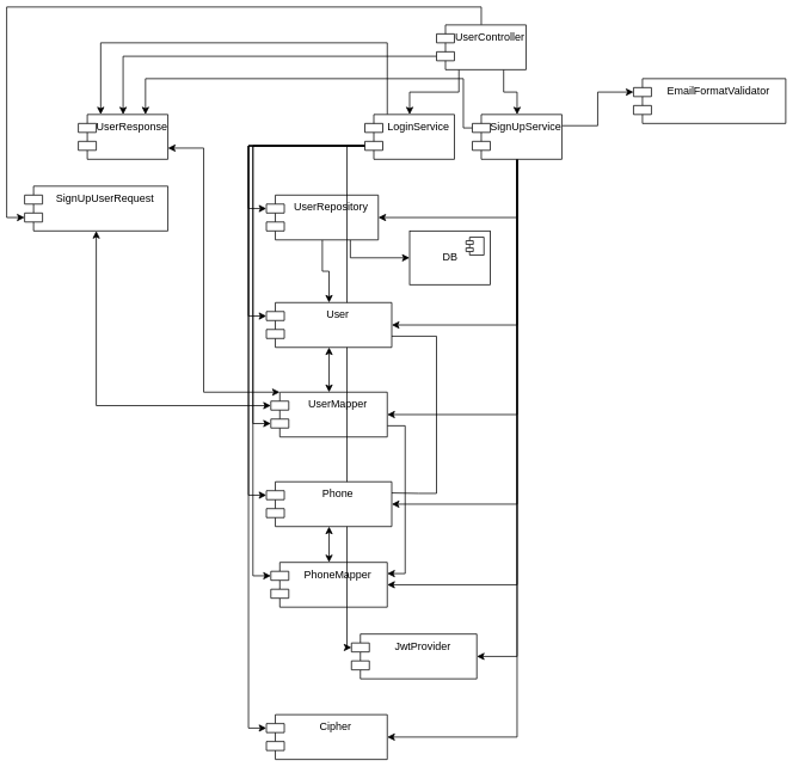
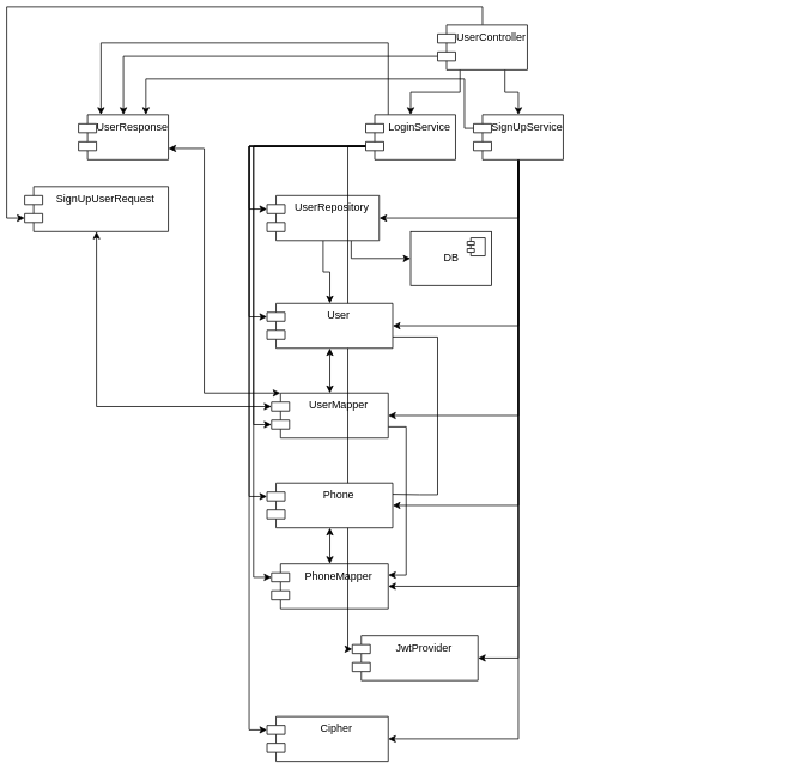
  <mxCell id="0" />
  <mxCell id="1" parent="0" />
  <mxCell id="2" style="edgeStyle=orthogonalEdgeStyle;rounded=0;orthogonalLoop=1;jettySize=auto;html=1;exitX=0.5;exitY=1;exitDx=0;exitDy=0;entryX=1;entryY=0.5;entryDx=0;entryDy=0;" edge="1" parent="1" source="11" target="19"><mxGeometry relative="1" as="geometry" /></mxCell>
  <mxCell id="3" style="edgeStyle=orthogonalEdgeStyle;rounded=0;orthogonalLoop=1;jettySize=auto;html=1;exitX=0.5;exitY=1;exitDx=0;exitDy=0;entryX=1;entryY=0.5;entryDx=0;entryDy=0;" edge="1" parent="1" source="11" target="25"><mxGeometry relative="1" as="geometry" /></mxCell>
  <mxCell id="4" style="edgeStyle=orthogonalEdgeStyle;rounded=0;orthogonalLoop=1;jettySize=auto;html=1;exitX=0.5;exitY=1;exitDx=0;exitDy=0;entryX=1;entryY=0.5;entryDx=0;entryDy=0;" edge="1" parent="1" source="11" target="26"><mxGeometry relative="1" as="geometry" /></mxCell>
  <mxCell id="5" style="edgeStyle=orthogonalEdgeStyle;rounded=0;orthogonalLoop=1;jettySize=auto;html=1;exitX=0.5;exitY=1;exitDx=0;exitDy=0;entryX=1;entryY=0.5;entryDx=0;entryDy=0;" edge="1" parent="1" source="11" target="22"><mxGeometry relative="1" as="geometry" /></mxCell>
  <mxCell id="6" style="edgeStyle=orthogonalEdgeStyle;rounded=0;orthogonalLoop=1;jettySize=auto;html=1;exitX=0.5;exitY=1;exitDx=0;exitDy=0;entryX=1;entryY=0.5;entryDx=0;entryDy=0;" edge="1" parent="1" source="11" target="21"><mxGeometry relative="1" as="geometry" /></mxCell>
  <mxCell id="7" style="edgeStyle=orthogonalEdgeStyle;rounded=0;orthogonalLoop=1;jettySize=auto;html=1;exitX=0.5;exitY=1;exitDx=0;exitDy=0;entryX=1;entryY=0.5;entryDx=0;entryDy=0;" edge="1" parent="1" source="11" target="37"><mxGeometry relative="1" as="geometry" /></mxCell>
  <mxCell id="8" style="edgeStyle=orthogonalEdgeStyle;rounded=0;orthogonalLoop=1;jettySize=auto;html=1;exitX=0.5;exitY=1;exitDx=0;exitDy=0;entryX=1;entryY=0.5;entryDx=0;entryDy=0;" edge="1" parent="1" source="11" target="39"><mxGeometry relative="1" as="geometry" /></mxCell>
- <mxCell id="9" style="edgeStyle=orthogonalEdgeStyle;rounded=0;orthogonalLoop=1;jettySize=auto;html=1;exitX=1;exitY=0.25;exitDx=0;exitDy=0;entryX=0;entryY=0;entryDx=0;entryDy=15;entryPerimeter=0;startArrow=none;startFill=0;" edge="1" parent="1" source="11" target="20"><mxGeometry relative="1" as="geometry" /></mxCell>
  <mxCell id="10" style="edgeStyle=orthogonalEdgeStyle;rounded=0;orthogonalLoop=1;jettySize=auto;html=1;exitX=0;exitY=0;exitDx=0;exitDy=15;exitPerimeter=0;entryX=0.75;entryY=0;entryDx=0;entryDy=0;startArrow=none;startFill=0;" edge="1" parent="1" source="11" target="43"><mxGeometry relative="1" as="geometry"><Array as="points"><mxPoint x="510" y="135" /><mxPoint x="510" y="80" /><mxPoint x="155" y="80" /></Array></mxGeometry></mxCell>
  <mxCell id="11" value="SignUpService" style="shape=module;align=left;spacingLeft=20;align=center;verticalAlign=top;" vertex="1" parent="1"><mxGeometry x="520" y="120" width="100" height="50" as="geometry" /></mxCell>
  <mxCell id="12" style="edgeStyle=orthogonalEdgeStyle;rounded=0;orthogonalLoop=1;jettySize=auto;html=1;exitX=0.75;exitY=1;exitDx=0;exitDy=0;entryX=0.5;entryY=0;entryDx=0;entryDy=0;" edge="1" parent="1" source="16" target="11"><mxGeometry relative="1" as="geometry" /></mxCell>
  <mxCell id="13" style="edgeStyle=orthogonalEdgeStyle;rounded=0;orthogonalLoop=1;jettySize=auto;html=1;exitX=0.25;exitY=1;exitDx=0;exitDy=0;entryX=0.5;entryY=0;entryDx=0;entryDy=0;" edge="1" parent="1" source="16" target="35"><mxGeometry relative="1" as="geometry" /></mxCell>
  <mxCell id="14" style="edgeStyle=orthogonalEdgeStyle;rounded=0;orthogonalLoop=1;jettySize=auto;html=1;exitX=0.5;exitY=0;exitDx=0;exitDy=0;entryX=0;entryY=0;entryDx=0;entryDy=35;entryPerimeter=0;startArrow=none;startFill=0;" edge="1" parent="1" source="16" target="45"><mxGeometry relative="1" as="geometry" /></mxCell>
  <mxCell id="15" style="edgeStyle=orthogonalEdgeStyle;rounded=0;orthogonalLoop=1;jettySize=auto;html=1;exitX=0;exitY=0;exitDx=0;exitDy=35;exitPerimeter=0;entryX=0.5;entryY=0;entryDx=0;entryDy=0;startArrow=none;startFill=0;" edge="1" parent="1" source="16" target="43"><mxGeometry relative="1" as="geometry" /></mxCell>
  <mxCell id="16" value="UserController" style="shape=module;align=left;spacingLeft=20;align=center;verticalAlign=top;" vertex="1" parent="1"><mxGeometry x="480" y="20" width="100" height="50" as="geometry" /></mxCell>
  <mxCell id="17" style="edgeStyle=orthogonalEdgeStyle;rounded=0;orthogonalLoop=1;jettySize=auto;html=1;exitX=0.5;exitY=1;exitDx=0;exitDy=0;entryX=0.5;entryY=0;entryDx=0;entryDy=0;startArrow=none;startFill=0;" edge="1" parent="1" source="19" target="37"><mxGeometry relative="1" as="geometry" /></mxCell>
  <mxCell id="18" style="edgeStyle=orthogonalEdgeStyle;rounded=0;orthogonalLoop=1;jettySize=auto;html=1;exitX=0.75;exitY=1;exitDx=0;exitDy=0;entryX=0;entryY=0.5;entryDx=0;entryDy=0;startArrow=none;startFill=0;" edge="1" parent="1" source="19" target="40"><mxGeometry relative="1" as="geometry" /></mxCell>
  <mxCell id="19" value="UserRepository" style="shape=module;align=left;spacingLeft=20;align=center;verticalAlign=top;" vertex="1" parent="1"><mxGeometry x="290" y="210" width="125" height="50" as="geometry" /></mxCell>
- <mxCell id="20" value="EmailFormatValidator" style="shape=module;align=left;spacingLeft=20;align=center;verticalAlign=top;" vertex="1" parent="1"><mxGeometry x="700" y="80" width="170" height="50" as="geometry" /></mxCell>
  <mxCell id="21" value="JwtProvider" style="shape=module;align=left;spacingLeft=20;align=center;verticalAlign=top;" vertex="1" parent="1"><mxGeometry x="385" y="700" width="140" height="50" as="geometry" /></mxCell>
  <mxCell id="22" value="Cipher" style="shape=module;align=left;spacingLeft=20;align=center;verticalAlign=top;" vertex="1" parent="1"><mxGeometry x="290" y="790" width="135" height="50" as="geometry" /></mxCell>
  <mxCell id="23" style="edgeStyle=orthogonalEdgeStyle;rounded=0;orthogonalLoop=1;jettySize=auto;html=1;exitX=1;exitY=0.75;exitDx=0;exitDy=0;entryX=1;entryY=0.25;entryDx=0;entryDy=0;startArrow=none;startFill=0;strokeColor=#000000;" edge="1" parent="1" source="25" target="26"><mxGeometry relative="1" as="geometry" /></mxCell>
  <mxCell id="24" style="edgeStyle=orthogonalEdgeStyle;rounded=0;orthogonalLoop=1;jettySize=auto;html=1;exitX=0.5;exitY=0;exitDx=0;exitDy=0;entryX=0.5;entryY=1;entryDx=0;entryDy=0;startArrow=classic;startFill=1;" edge="1" parent="1" source="25" target="37"><mxGeometry relative="1" as="geometry" /></mxCell>
  <mxCell id="25" value="UserMapper" style="shape=module;align=left;spacingLeft=20;align=center;verticalAlign=top;" vertex="1" parent="1"><mxGeometry x="295" y="430" width="130" height="50" as="geometry" /></mxCell>
  <mxCell id="26" value="PhoneMapper" style="shape=module;align=left;spacingLeft=20;align=center;verticalAlign=top;" vertex="1" parent="1"><mxGeometry x="295" y="620" width="130" height="50" as="geometry" /></mxCell>
  <mxCell id="27" style="edgeStyle=orthogonalEdgeStyle;rounded=0;orthogonalLoop=1;jettySize=auto;html=1;entryX=0;entryY=0;entryDx=0;entryDy=15;entryPerimeter=0;exitX=0;exitY=0;exitDx=0;exitDy=35;exitPerimeter=0;" edge="1" parent="1" source="35" target="19"><mxGeometry relative="1" as="geometry" /></mxCell>
  <mxCell id="28" style="edgeStyle=orthogonalEdgeStyle;rounded=0;orthogonalLoop=1;jettySize=auto;html=1;entryX=0;entryY=0;entryDx=0;entryDy=35;entryPerimeter=0;exitX=0;exitY=0;exitDx=0;exitDy=35;exitPerimeter=0;" edge="1" parent="1" source="35" target="25"><mxGeometry relative="1" as="geometry" /></mxCell>
  <mxCell id="29" style="edgeStyle=orthogonalEdgeStyle;rounded=0;orthogonalLoop=1;jettySize=auto;html=1;exitX=0;exitY=0;exitDx=0;exitDy=35;exitPerimeter=0;entryX=0;entryY=0;entryDx=0;entryDy=15;entryPerimeter=0;" edge="1" parent="1" source="35" target="26"><mxGeometry relative="1" as="geometry" /></mxCell>
  <mxCell id="30" style="edgeStyle=orthogonalEdgeStyle;rounded=0;orthogonalLoop=1;jettySize=auto;html=1;exitX=0;exitY=0;exitDx=0;exitDy=35;exitPerimeter=0;entryX=0;entryY=0;entryDx=0;entryDy=15;entryPerimeter=0;" edge="1" parent="1" source="35" target="22"><mxGeometry relative="1" as="geometry" /></mxCell>
  <mxCell id="31" style="edgeStyle=orthogonalEdgeStyle;rounded=0;orthogonalLoop=1;jettySize=auto;html=1;exitX=0;exitY=0;exitDx=0;exitDy=35;exitPerimeter=0;entryX=0;entryY=0;entryDx=0;entryDy=15;entryPerimeter=0;" edge="1" parent="1" source="35" target="21"><mxGeometry relative="1" as="geometry" /></mxCell>
  <mxCell id="32" style="edgeStyle=orthogonalEdgeStyle;rounded=0;orthogonalLoop=1;jettySize=auto;html=1;exitX=0;exitY=0;exitDx=0;exitDy=35;exitPerimeter=0;entryX=0;entryY=0;entryDx=0;entryDy=15;entryPerimeter=0;" edge="1" parent="1" source="35" target="37"><mxGeometry relative="1" as="geometry" /></mxCell>
  <mxCell id="33" style="edgeStyle=orthogonalEdgeStyle;rounded=0;orthogonalLoop=1;jettySize=auto;html=1;exitX=0;exitY=0;exitDx=0;exitDy=35;exitPerimeter=0;entryX=0;entryY=0;entryDx=0;entryDy=15;entryPerimeter=0;" edge="1" parent="1" source="35" target="39"><mxGeometry relative="1" as="geometry" /></mxCell>
  <mxCell id="34" style="edgeStyle=orthogonalEdgeStyle;rounded=0;orthogonalLoop=1;jettySize=auto;html=1;exitX=0.25;exitY=0;exitDx=0;exitDy=0;startArrow=none;startFill=0;entryX=0.25;entryY=0;entryDx=0;entryDy=0;" edge="1" parent="1" source="35" target="43"><mxGeometry relative="1" as="geometry"><Array as="points"><mxPoint x="425" y="40" /><mxPoint x="105" y="40" /></Array></mxGeometry></mxCell>
  <mxCell id="35" value="LoginService" style="shape=module;align=left;spacingLeft=20;align=center;verticalAlign=top;" vertex="1" parent="1"><mxGeometry x="400" y="120" width="100" height="50" as="geometry" /></mxCell>
  <mxCell id="36" style="edgeStyle=orthogonalEdgeStyle;rounded=0;orthogonalLoop=1;jettySize=auto;html=1;exitX=1;exitY=0.75;exitDx=0;exitDy=0;entryX=1;entryY=0.25;entryDx=0;entryDy=0;endArrow=none;" edge="1" parent="1" source="37" target="39"><mxGeometry relative="1" as="geometry"><Array as="points"><mxPoint x="480" y="368" /><mxPoint x="480" y="543" /><mxPoint x="460" y="543" /></Array></mxGeometry></mxCell>
  <mxCell id="37" value="User" style="shape=module;align=left;spacingLeft=20;align=center;verticalAlign=top;" vertex="1" parent="1"><mxGeometry x="290" y="330" width="140" height="50" as="geometry" /></mxCell>
  <mxCell id="38" style="edgeStyle=orthogonalEdgeStyle;rounded=0;orthogonalLoop=1;jettySize=auto;html=1;exitX=0.5;exitY=1;exitDx=0;exitDy=0;entryX=0.5;entryY=0;entryDx=0;entryDy=0;startArrow=classic;startFill=1;" edge="1" parent="1" source="39" target="26"><mxGeometry relative="1" as="geometry" /></mxCell>
  <mxCell id="39" value="Phone" style="shape=module;align=left;spacingLeft=20;align=center;verticalAlign=top;" vertex="1" parent="1"><mxGeometry x="290" y="530" width="140" height="50" as="geometry" /></mxCell>
  <mxCell id="40" value="DB" style="html=1;dropTarget=0;" vertex="1" parent="1"><mxGeometry x="450" y="250" width="90" height="60" as="geometry" /></mxCell>
  <mxCell id="41" value="" style="shape=module;jettyWidth=8;jettyHeight=4;" vertex="1" parent="40"><mxGeometry x="1" width="20" height="20" relative="1" as="geometry"><mxPoint x="-27" y="7" as="offset" /></mxGeometry></mxCell>
  <mxCell id="42" style="edgeStyle=orthogonalEdgeStyle;rounded=0;orthogonalLoop=1;jettySize=auto;html=1;exitX=1;exitY=0.75;exitDx=0;exitDy=0;entryX=0;entryY=0;entryDx=10;entryDy=0;entryPerimeter=0;startArrow=classic;startFill=1;" edge="1" parent="1" source="43" target="25"><mxGeometry relative="1" as="geometry"><Array as="points"><mxPoint x="220" y="157" /><mxPoint x="220" y="430" /></Array></mxGeometry></mxCell>
  <mxCell id="43" value="UserResponse" style="shape=module;align=left;spacingLeft=20;align=center;verticalAlign=top;" vertex="1" parent="1"><mxGeometry x="80" y="120" width="100" height="50" as="geometry" /></mxCell>
  <mxCell id="44" style="edgeStyle=orthogonalEdgeStyle;rounded=0;orthogonalLoop=1;jettySize=auto;html=1;exitX=0.5;exitY=1;exitDx=0;exitDy=0;entryX=0;entryY=0;entryDx=0;entryDy=15;entryPerimeter=0;startArrow=classic;startFill=1;" edge="1" parent="1" source="45" target="25"><mxGeometry relative="1" as="geometry" /></mxCell>
  <mxCell id="45" value="SignUpUserRequest" style="shape=module;align=left;spacingLeft=20;align=center;verticalAlign=top;" vertex="1" parent="1"><mxGeometry x="20" y="200" width="160" height="50" as="geometry" /></mxCell>
